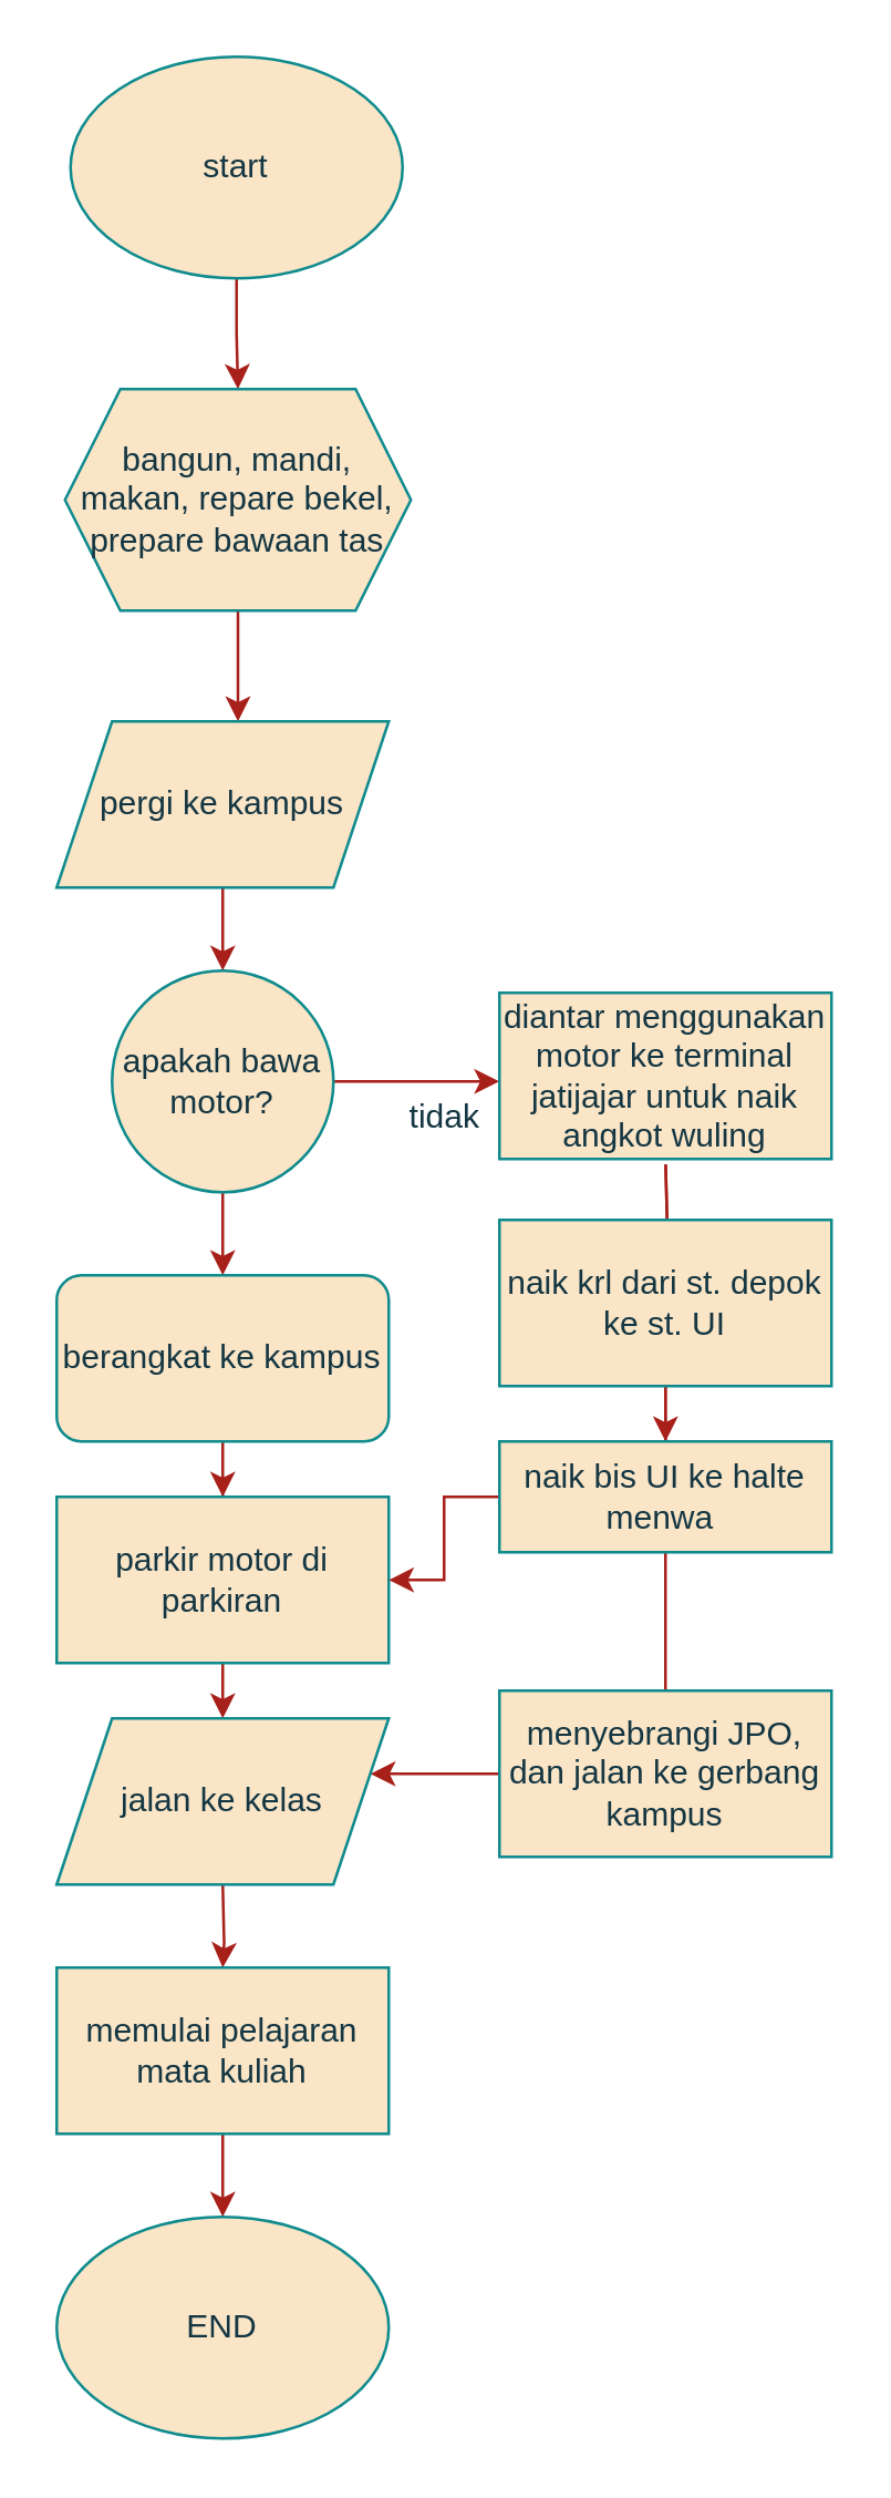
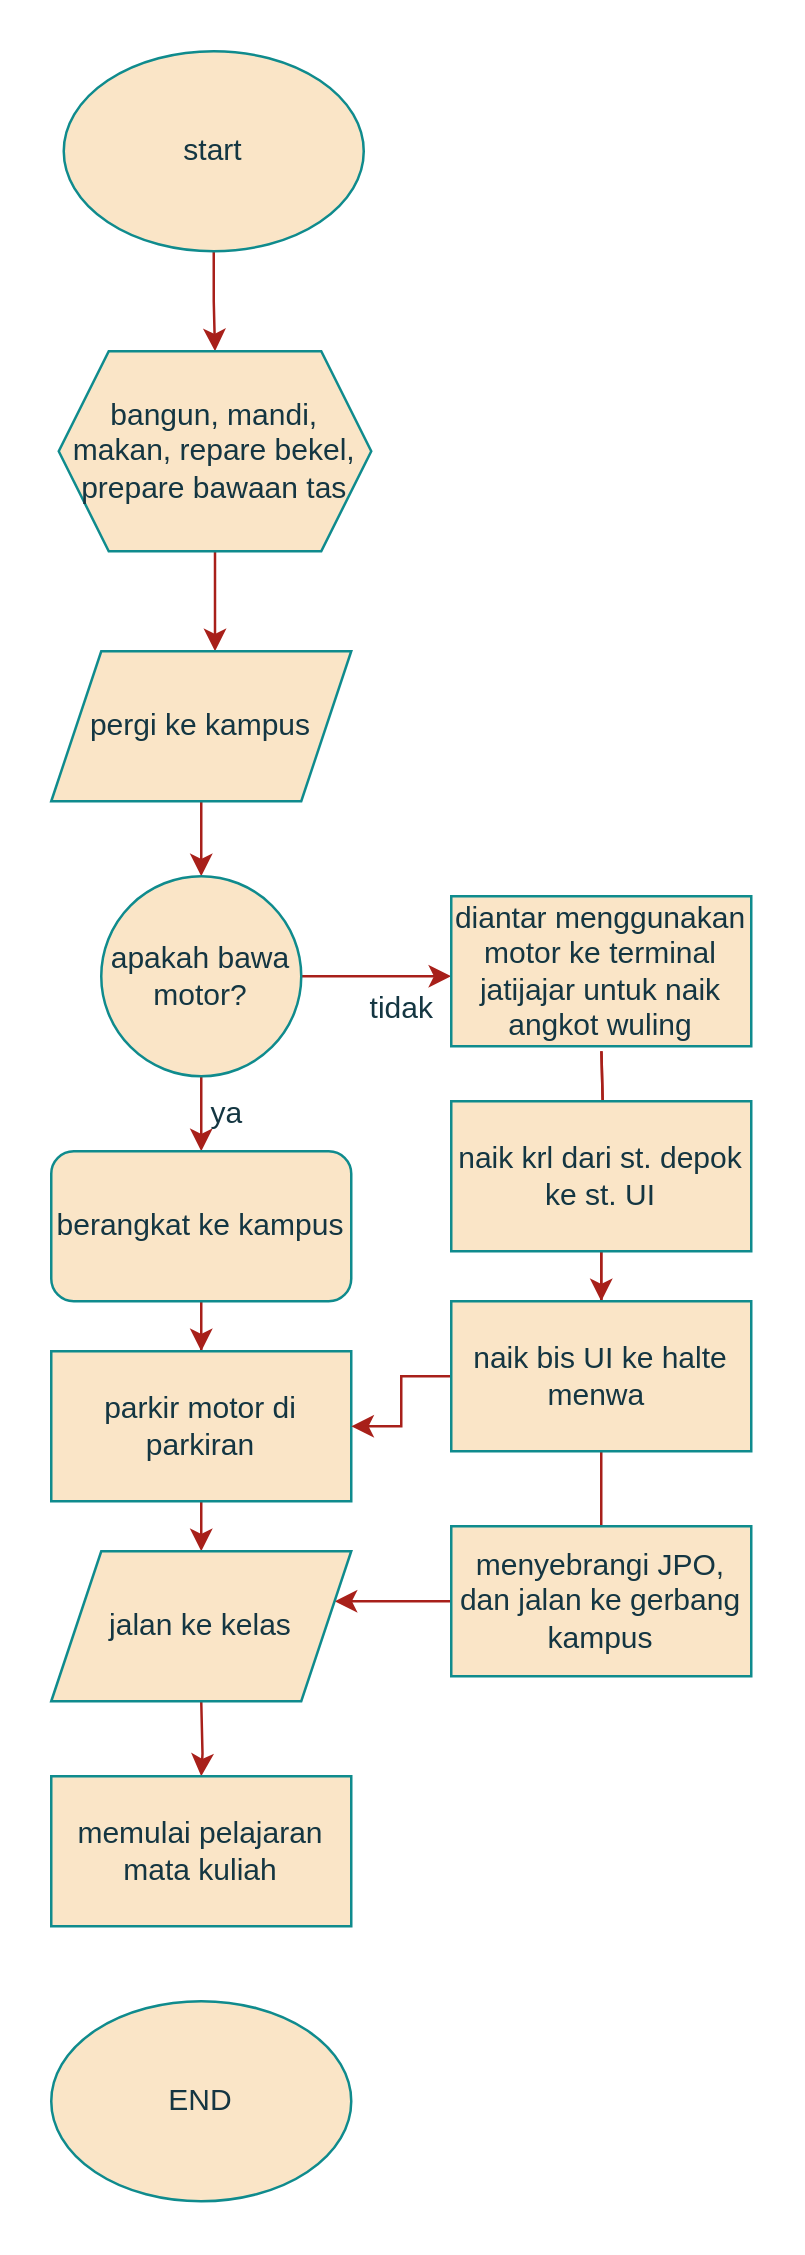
  <mxCell id="0" />
  <mxCell id="1" parent="0" />
  <mxCell id="2" style="edgeStyle=orthogonalEdgeStyle;rounded=0;orthogonalLoop=1;jettySize=auto;html=1;entryX=0.5;entryY=0;entryDx=0;entryDy=0;labelBackgroundColor=none;strokeColor=#A8201A;fontColor=default;" edge="1" parent="1" source="3" target="5"><mxGeometry relative="1" as="geometry" /></mxCell>
  <mxCell id="3" value="start" style="ellipse;whiteSpace=wrap;html=1;labelBackgroundColor=none;fillColor=#FAE5C7;strokeColor=#0F8B8D;fontColor=#143642;" vertex="1" parent="1"><mxGeometry x="25" y="20" width="120" height="80" as="geometry" /></mxCell>
  <mxCell id="4" style="edgeStyle=orthogonalEdgeStyle;rounded=0;orthogonalLoop=1;jettySize=auto;html=1;entryX=0.5;entryY=0;entryDx=0;entryDy=0;labelBackgroundColor=none;strokeColor=#A8201A;fontColor=default;" edge="1" parent="1" source="5"><mxGeometry relative="1" as="geometry"><mxPoint x="85.5" y="260" as="targetPoint" /></mxGeometry></mxCell>
  <mxCell id="5" value="bangun, mandi, makan, repare bekel, prepare bawaan tas" style="shape=hexagon;perimeter=hexagonPerimeter2;whiteSpace=wrap;html=1;fixedSize=1;labelBackgroundColor=none;fillColor=#FAE5C7;strokeColor=#0F8B8D;fontColor=#143642;" vertex="1" parent="1"><mxGeometry x="23" y="140" width="125" height="80" as="geometry" /></mxCell>
  <mxCell id="6" style="edgeStyle=orthogonalEdgeStyle;rounded=0;orthogonalLoop=1;jettySize=auto;html=1;labelBackgroundColor=none;strokeColor=#A8201A;fontColor=default;" edge="1" parent="1" source="7" target="10"><mxGeometry relative="1" as="geometry"><mxPoint x="80" y="370" as="targetPoint" /></mxGeometry></mxCell>
  <mxCell id="7" value="pergi ke kampus" style="shape=parallelogram;perimeter=parallelogramPerimeter;whiteSpace=wrap;html=1;fixedSize=1;labelBackgroundColor=none;fillColor=#FAE5C7;strokeColor=#0F8B8D;fontColor=#143642;" vertex="1" parent="1"><mxGeometry x="20" y="260" width="120" height="60" as="geometry" /></mxCell>
  <mxCell id="8" value="" style="edgeStyle=orthogonalEdgeStyle;rounded=0;orthogonalLoop=1;jettySize=auto;html=1;labelBackgroundColor=none;strokeColor=#A8201A;fontColor=default;" edge="1" parent="1" source="10"><mxGeometry relative="1" as="geometry"><mxPoint x="180" y="390" as="targetPoint" /></mxGeometry></mxCell>
  <mxCell id="9" value="" style="edgeStyle=orthogonalEdgeStyle;rounded=0;orthogonalLoop=1;jettySize=auto;html=1;labelBackgroundColor=none;strokeColor=#A8201A;fontColor=default;" edge="1" parent="1" source="10" target="15"><mxGeometry relative="1" as="geometry" /></mxCell>
  <mxCell id="10" value="apakah bawa motor?" style="ellipse;whiteSpace=wrap;html=1;labelBackgroundColor=none;fillColor=#FAE5C7;strokeColor=#0F8B8D;fontColor=#143642;" vertex="1" parent="1"><mxGeometry x="40" y="350" width="80" height="80" as="geometry" /></mxCell>
  <mxCell id="11" style="edgeStyle=orthogonalEdgeStyle;rounded=0;orthogonalLoop=1;jettySize=auto;html=1;labelBackgroundColor=none;strokeColor=#A8201A;fontColor=default;" edge="1" parent="1" source="26" target="22"><mxGeometry relative="1" as="geometry"><mxPoint x="200" y="640" as="targetPoint" /><Array as="points"><mxPoint x="240" y="640" /></Array></mxGeometry></mxCell>
  <mxCell id="12" value="" style="edgeStyle=orthogonalEdgeStyle;rounded=0;orthogonalLoop=1;jettySize=auto;html=1;labelBackgroundColor=none;strokeColor=#A8201A;fontColor=default;" edge="1" parent="1" target="26"><mxGeometry relative="1" as="geometry"><mxPoint x="240.067" y="420" as="sourcePoint" /></mxGeometry></mxCell>
  <mxCell id="13" value="tidak" style="text;html=1;align=center;verticalAlign=middle;resizable=0;points=[];autosize=1;strokeColor=none;fillColor=none;labelBackgroundColor=none;fontColor=#143642;" vertex="1" parent="1"><mxGeometry x="135" y="388" width="50" height="30" as="geometry" /></mxCell>
  <mxCell id="14" value="" style="edgeStyle=orthogonalEdgeStyle;rounded=0;orthogonalLoop=1;jettySize=auto;html=1;labelBackgroundColor=none;strokeColor=#A8201A;fontColor=default;" edge="1" parent="1" source="15" target="18"><mxGeometry relative="1" as="geometry" /></mxCell>
  <mxCell id="15" value="berangkat ke kampus" style="whiteSpace=wrap;html=1;labelBackgroundColor=none;fillColor=#FAE5C7;strokeColor=#0F8B8D;fontColor=#143642;rounded=1;" vertex="1" parent="1"><mxGeometry x="20" y="460" width="120" height="60" as="geometry" /></mxCell>
+ <mxCell id="16" value="ya" style="text;html=1;align=center;verticalAlign=middle;resizable=0;points=[];autosize=1;strokeColor=none;fillColor=none;labelBackgroundColor=none;fontColor=#143642;" vertex="1" parent="1"><mxGeometry x="70" y="430" width="40" height="30" as="geometry" /></mxCell>
  <mxCell id="17" style="edgeStyle=orthogonalEdgeStyle;rounded=0;orthogonalLoop=1;jettySize=auto;html=1;labelBackgroundColor=none;strokeColor=#A8201A;fontColor=default;" edge="1" parent="1" source="18"><mxGeometry relative="1" as="geometry"><mxPoint x="80" y="620" as="targetPoint" /></mxGeometry></mxCell>
  <mxCell id="18" value="parkir motor di parkiran" style="whiteSpace=wrap;html=1;labelBackgroundColor=none;fillColor=#FAE5C7;strokeColor=#0F8B8D;fontColor=#143642;" vertex="1" parent="1"><mxGeometry x="20" y="540" width="120" height="60" as="geometry" /></mxCell>
  <mxCell id="19" value="" style="edgeStyle=orthogonalEdgeStyle;rounded=0;orthogonalLoop=1;jettySize=auto;html=1;labelBackgroundColor=none;strokeColor=#A8201A;fontColor=default;" edge="1" parent="1" target="21"><mxGeometry relative="1" as="geometry"><mxPoint x="80" y="680" as="sourcePoint" /></mxGeometry></mxCell>
- <mxCell id="20" value="" style="edgeStyle=orthogonalEdgeStyle;rounded=0;orthogonalLoop=1;jettySize=auto;html=1;labelBackgroundColor=none;strokeColor=#A8201A;fontColor=default;" edge="1" parent="1" source="21" target="23"><mxGeometry relative="1" as="geometry" /></mxCell>
  <mxCell id="21" value="memulai pelajaran mata kuliah" style="rounded=0;whiteSpace=wrap;html=1;labelBackgroundColor=none;fillColor=#FAE5C7;strokeColor=#0F8B8D;fontColor=#143642;" vertex="1" parent="1"><mxGeometry x="20" y="710" width="120" height="60" as="geometry" /></mxCell>
  <mxCell id="22" value="jalan ke kelas" style="shape=parallelogram;perimeter=parallelogramPerimeter;whiteSpace=wrap;html=1;fixedSize=1;labelBackgroundColor=none;fillColor=#FAE5C7;strokeColor=#0F8B8D;fontColor=#143642;" vertex="1" parent="1"><mxGeometry x="20" y="620" width="120" height="60" as="geometry" /></mxCell>
  <mxCell id="23" value="END" style="ellipse;whiteSpace=wrap;html=1;labelBackgroundColor=none;fillColor=#FAE5C7;strokeColor=#0F8B8D;fontColor=#143642;" vertex="1" parent="1"><mxGeometry x="20" y="800" width="120" height="80" as="geometry" /></mxCell>
  <mxCell id="24" value="" style="edgeStyle=orthogonalEdgeStyle;rounded=0;orthogonalLoop=1;jettySize=auto;html=1;labelBackgroundColor=none;strokeColor=#A8201A;fontColor=default;" edge="1" parent="1" target="26"><mxGeometry relative="1" as="geometry"><mxPoint x="133" y="640" as="targetPoint" /><mxPoint x="240.067" y="420" as="sourcePoint" /><Array as="points" /></mxGeometry></mxCell>
  <mxCell id="25" value="" style="edgeStyle=orthogonalEdgeStyle;rounded=0;orthogonalLoop=1;jettySize=auto;html=1;labelBackgroundColor=none;strokeColor=#A8201A;fontColor=default;" edge="1" parent="1" source="26" target="28"><mxGeometry relative="1" as="geometry" /></mxCell>
  <mxCell id="26" value="naik krl dari st. depok ke st. UI" style="whiteSpace=wrap;html=1;labelBackgroundColor=none;fillColor=#FAE5C7;strokeColor=#0F8B8D;fontColor=#143642;" vertex="1" parent="1"><mxGeometry x="180" y="440" width="120" height="60" as="geometry" /></mxCell>
  <mxCell id="27" value="" style="edgeStyle=orthogonalEdgeStyle;rounded=0;orthogonalLoop=1;jettySize=auto;html=1;labelBackgroundColor=none;strokeColor=#A8201A;fontColor=default;" edge="1" parent="1" source="28" target="18"><mxGeometry relative="1" as="geometry" /></mxCell>
- <mxCell id="28" value="naik bis UI ke halte menwa&amp;nbsp;" style="whiteSpace=wrap;html=1;labelBackgroundColor=none;fillColor=#FAE5C7;strokeColor=#0F8B8D;fontColor=#143642;" vertex="1" parent="1"><mxGeometry x="180" y="520" width="120" height="40" as="geometry" /></mxCell>
+ <mxCell id="28" value="naik bis UI ke halte menwa&amp;nbsp;" style="whiteSpace=wrap;html=1;labelBackgroundColor=none;fillColor=#FAE5C7;strokeColor=#0F8B8D;fontColor=#143642;" vertex="1" parent="1"><mxGeometry x="180" y="520" width="120" height="60" as="geometry" /></mxCell>
  <mxCell id="29" value="menyebrangi JPO, dan jalan ke gerbang kampus" style="whiteSpace=wrap;html=1;labelBackgroundColor=none;fillColor=#FAE5C7;strokeColor=#0F8B8D;fontColor=#143642;" vertex="1" parent="1"><mxGeometry x="180" y="610" width="120" height="60" as="geometry" /></mxCell>
  <mxCell id="30" value="diantar menggunakan motor ke terminal jatijajar untuk naik angkot wuling" style="rounded=0;whiteSpace=wrap;html=1;labelBackgroundColor=none;fillColor=#FAE5C7;strokeColor=#0F8B8D;fontColor=#143642;" vertex="1" parent="1"><mxGeometry x="180" y="358" width="120" height="60" as="geometry" /></mxCell>
